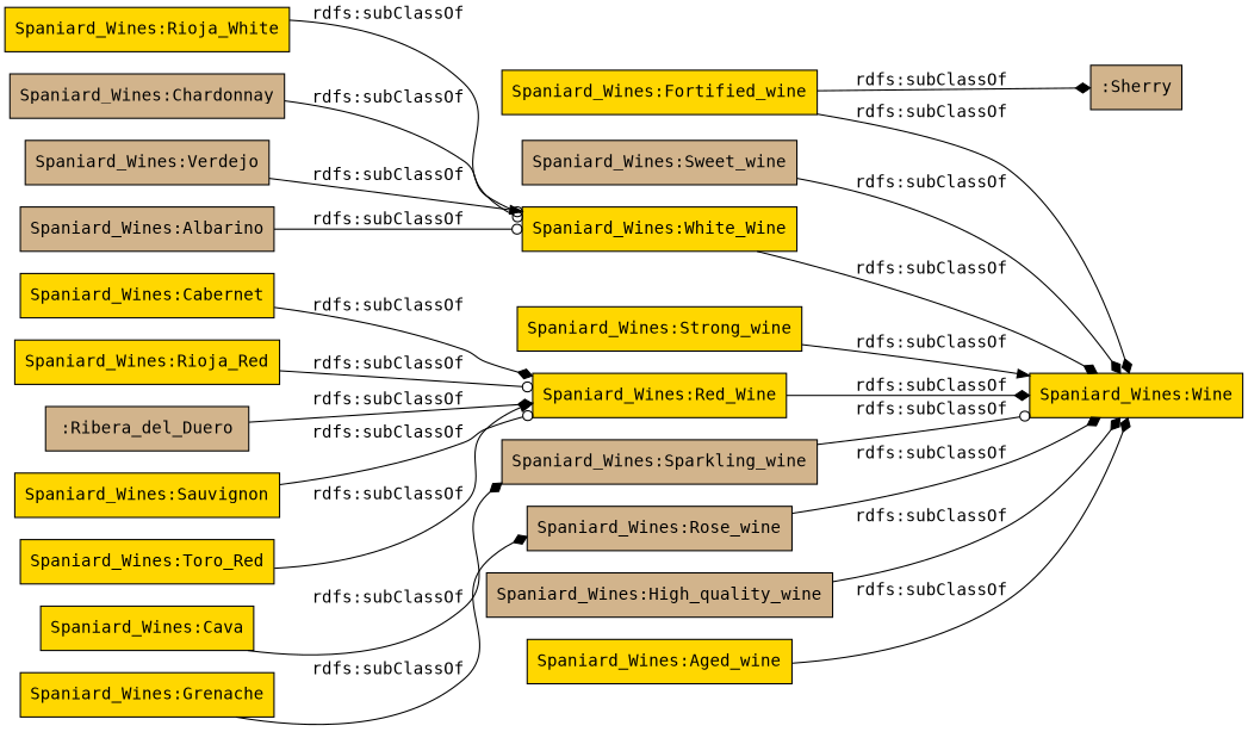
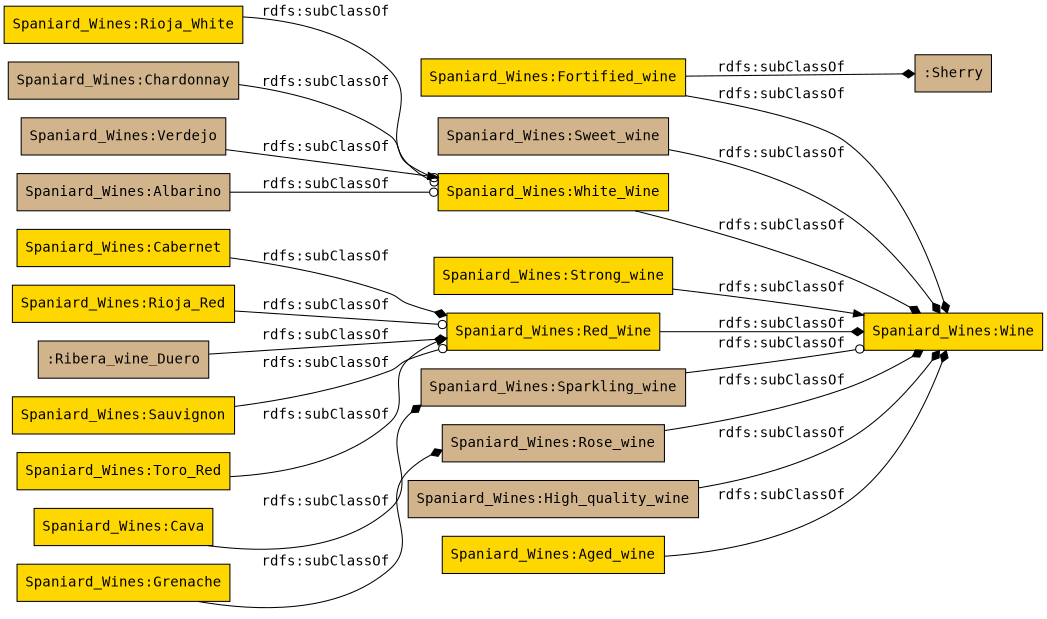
  digraph {
    fontname="DejaVu Sans Mono"
    rankdir=LR
    node [color=black fillcolor=gold fontname="DejaVu Sans Mono" shape=rectangle style=filled]
    edge [arrowhead=diamond fontname="DejaVu Sans Mono"]
    ":Sherry" [fillcolor=tan]
    "Spaniard_Wines:Fortified_wine"
    "Spaniard_Wines:Wine"
    "Spaniard_Wines:Sweet_wine" [fillcolor=tan]
    "Spaniard_Wines:Rioja_White"
    "Spaniard_Wines:White_Wine"
    "Spaniard_Wines:Strong_wine"
    "Spaniard_Wines:Cabernet"
    "Spaniard_Wines:Red_Wine"
    "Spaniard_Wines:Chardonnay" [fillcolor=tan]
    "Spaniard_Wines:Sparkling_wine" [fillcolor=tan]
    "Spaniard_Wines:Cava"
    "Spaniard_Wines:Rose_wine" [fillcolor=tan]
    "Spaniard_Wines:Grenache"
    "Spaniard_Wines:High_quality_wine" [fillcolor=tan]
    "Spaniard_Wines:Rioja_Red"
-   ":Ribera_del_Duero" [fillcolor=tan]
+   ":Ribera_del_Duero" [fillcolor=tan label=":Ribera_wine_Duero"]
    "Spaniard_Wines:Aged_wine"
    "Spaniard_Wines:Verdejo" [fillcolor=tan]
    "Spaniard_Wines:Sauvignon"
    "Spaniard_Wines:Toro_Red"
    "Spaniard_Wines:Albarino" [fillcolor=tan]
    "Spaniard_Wines:Fortified_wine" -> ":Sherry" [label="rdfs:subClassOf"]
    "Spaniard_Wines:Fortified_wine" -> "Spaniard_Wines:Wine" [label="rdfs:subClassOf"]
    "Spaniard_Wines:Sweet_wine" -> "Spaniard_Wines:Wine" [label="rdfs:subClassOf"]
    "Spaniard_Wines:Rioja_White" -> "Spaniard_Wines:White_Wine" [arrowhead=odot label="rdfs:subClassOf"]
    "Spaniard_Wines:White_Wine" -> "Spaniard_Wines:Wine" [label="rdfs:subClassOf"]
    "Spaniard_Wines:Strong_wine" -> "Spaniard_Wines:Wine" [arrowhead=normal label="rdfs:subClassOf"]
    "Spaniard_Wines:Cabernet" -> "Spaniard_Wines:Red_Wine" [label="rdfs:subClassOf"]
    "Spaniard_Wines:Red_Wine" -> "Spaniard_Wines:Wine" [label="rdfs:subClassOf"]
    "Spaniard_Wines:Chardonnay" -> "Spaniard_Wines:White_Wine" [arrowhead=odot label="rdfs:subClassOf"]
    "Spaniard_Wines:Sparkling_wine" -> "Spaniard_Wines:Wine" [arrowhead=odot label="rdfs:subClassOf"]
    "Spaniard_Wines:Cava" -> "Spaniard_Wines:Sparkling_wine" [label="rdfs:subClassOf"]
    "Spaniard_Wines:Rose_wine" -> "Spaniard_Wines:Wine" [label="rdfs:subClassOf"]
    "Spaniard_Wines:Grenache" -> "Spaniard_Wines:Rose_wine" [label="rdfs:subClassOf"]
    "Spaniard_Wines:High_quality_wine" -> "Spaniard_Wines:Wine" [label="rdfs:subClassOf"]
    "Spaniard_Wines:Rioja_Red" -> "Spaniard_Wines:Red_Wine" [arrowhead=odot label="rdfs:subClassOf"]
    ":Ribera_del_Duero" -> "Spaniard_Wines:Red_Wine" [label="rdfs:subClassOf"]
    "Spaniard_Wines:Aged_wine" -> "Spaniard_Wines:Wine" [label="rdfs:subClassOf"]
    "Spaniard_Wines:Verdejo" -> "Spaniard_Wines:White_Wine" [arrowhead=normal label="rdfs:subClassOf"]
    "Spaniard_Wines:Sauvignon" -> "Spaniard_Wines:Red_Wine" [arrowhead=odot label="rdfs:subClassOf"]
    "Spaniard_Wines:Toro_Red" -> "Spaniard_Wines:Red_Wine" [arrowhead=normal label="rdfs:subClassOf"]
    "Spaniard_Wines:Albarino" -> "Spaniard_Wines:White_Wine" [arrowhead=odot label="rdfs:subClassOf"]
  }
